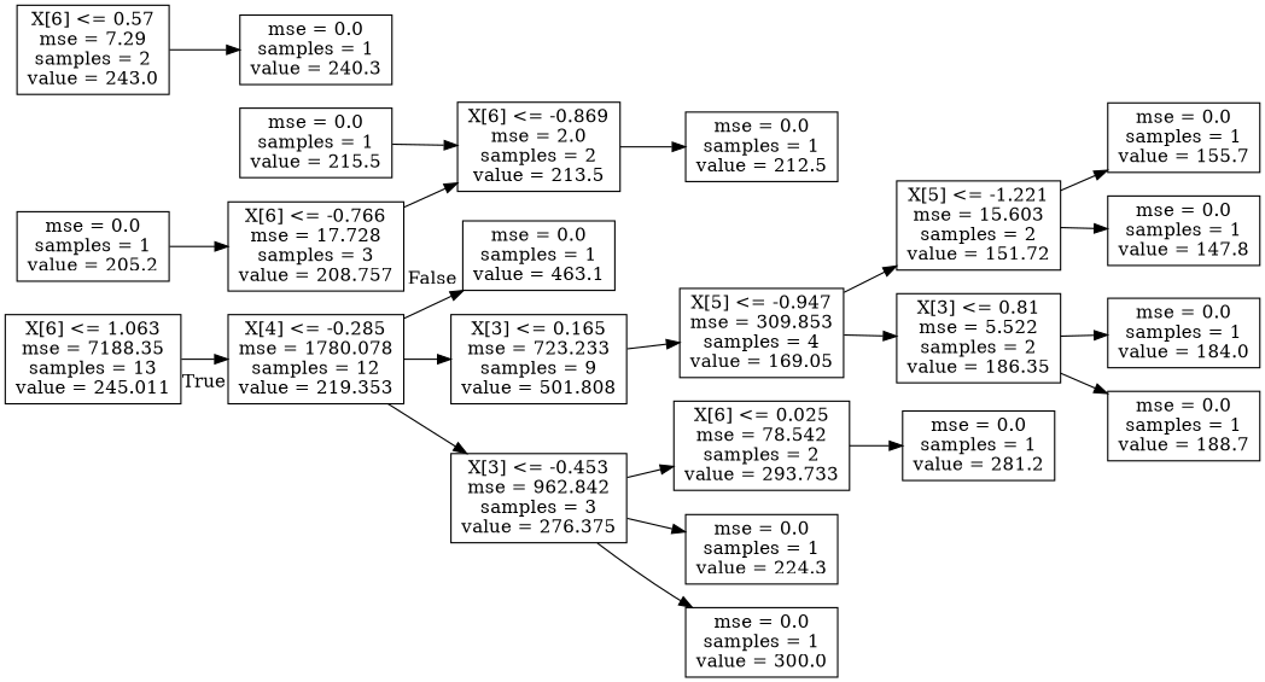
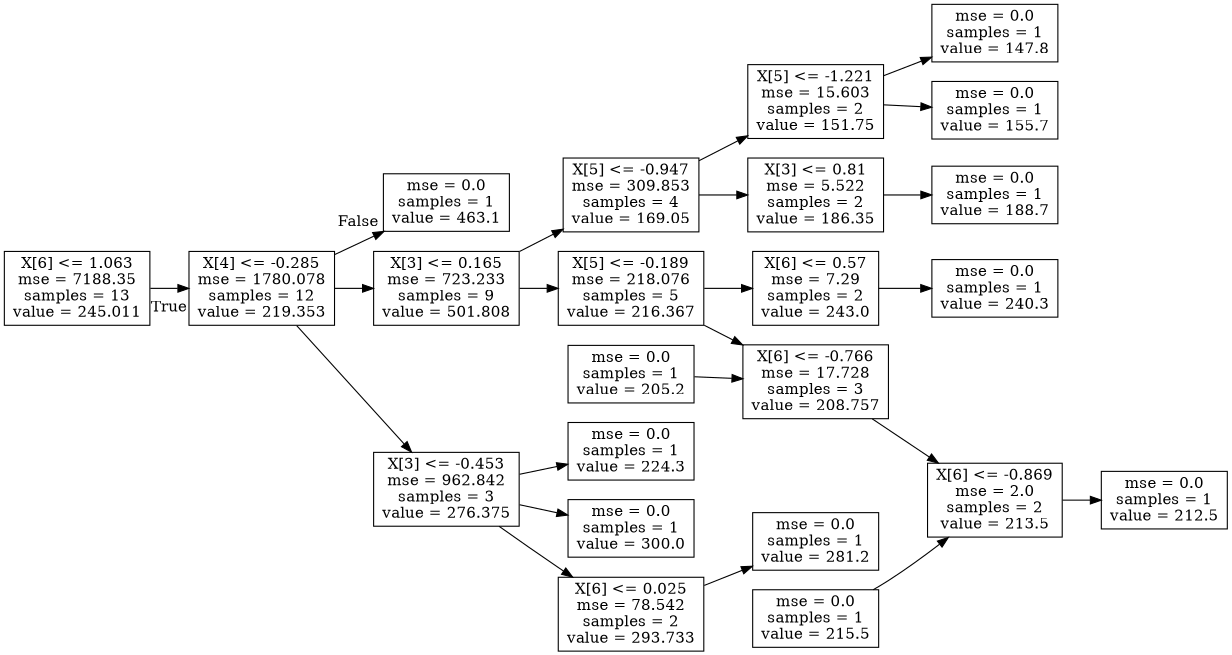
  digraph {
    rankdir=LR
    node [shape=box]
    n1 [label="X[6] <= 1.063\nmse = 7188.35\nsamples = 13\nvalue = 245.011"]
    n2 [label="X[4] <= -0.285\nmse = 1780.078\nsamples = 12\nvalue = 219.353"]
    n3 [label="mse = 0.0\nsamples = 1\nvalue = 463.1"]
    n4 [label="X[3] <= 0.165\nmse = 723.233\nsamples = 9\nvalue = 501.808"]
    n5 [label="X[3] <= -0.453\nmse = 962.842\nsamples = 3\nvalue = 276.375"]
+   n6 [label="X[5] <= -0.189\nmse = 218.076\nsamples = 5\nvalue = 216.367"]
    n7 [label="X[5] <= -0.947\nmse = 309.853\nsamples = 4\nvalue = 169.05"]
    n8 [label="X[6] <= 0.025\nmse = 78.542\nsamples = 2\nvalue = 293.733"]
    n9 [label="mse = 0.0\nsamples = 1\nvalue = 224.3"]
    n10 [label="mse = 0.0\nsamples = 1\nvalue = 300.0"]
    n11 [label="X[6] <= -0.766\nmse = 17.728\nsamples = 3\nvalue = 208.757"]
    n12 [label="X[6] <= 0.57\nmse = 7.29\nsamples = 2\nvalue = 243.0"]
-   n13 [label="X[5] <= -1.221\nmse = 15.603\nsamples = 2\nvalue = 151.72"]
+   n13 [label="X[5] <= -1.221\nmse = 15.603\nsamples = 2\nvalue = 151.75"]
    n14 [label="X[3] <= 0.81\nmse = 5.522\nsamples = 2\nvalue = 186.35"]
    n15 [label="X[6] <= -0.869\nmse = 2.0\nsamples = 2\nvalue = 213.5"]
    n16 [label="mse = 0.0\nsamples = 1\nvalue = 240.3"]
    n17 [label="mse = 0.0\nsamples = 1\nvalue = 212.5"]
    n18 [label="mse = 0.0\nsamples = 1\nvalue = 205.2"]
    n19 [label="mse = 0.0\nsamples = 1\nvalue = 215.5"]
    n20 [label="mse = 0.0\nsamples = 1\nvalue = 155.7"]
    n21 [label="mse = 0.0\nsamples = 1\nvalue = 147.8"]
-   n22 [label="mse = 0.0\nsamples = 1\nvalue = 184.0"]
    n23 [label="mse = 0.0\nsamples = 1\nvalue = 188.7"]
    n24 [label="mse = 0.0\nsamples = 1\nvalue = 281.2"]
    n1 -> n2 [headlabel=True labelangle=45 labeldistance=2.5]
    n2 -> n3 [headlabel=False labelangle=-45 labeldistance=2.5]
    n2 -> n4
    n2 -> n5
+   n4 -> n6
    n4 -> n7
    n5 -> n8
    n5 -> n9
    n5 -> n10
+   n6 -> n11
+   n6 -> n12
    n7 -> n13
    n7 -> n14
    n8 -> n24
    n11 -> n15
    n12 -> n16
    n13 -> n20
    n13 -> n21
-   n14 -> n22
    n14 -> n23
    n15 -> n17
    n18 -> n11
    n19 -> n15
  }
